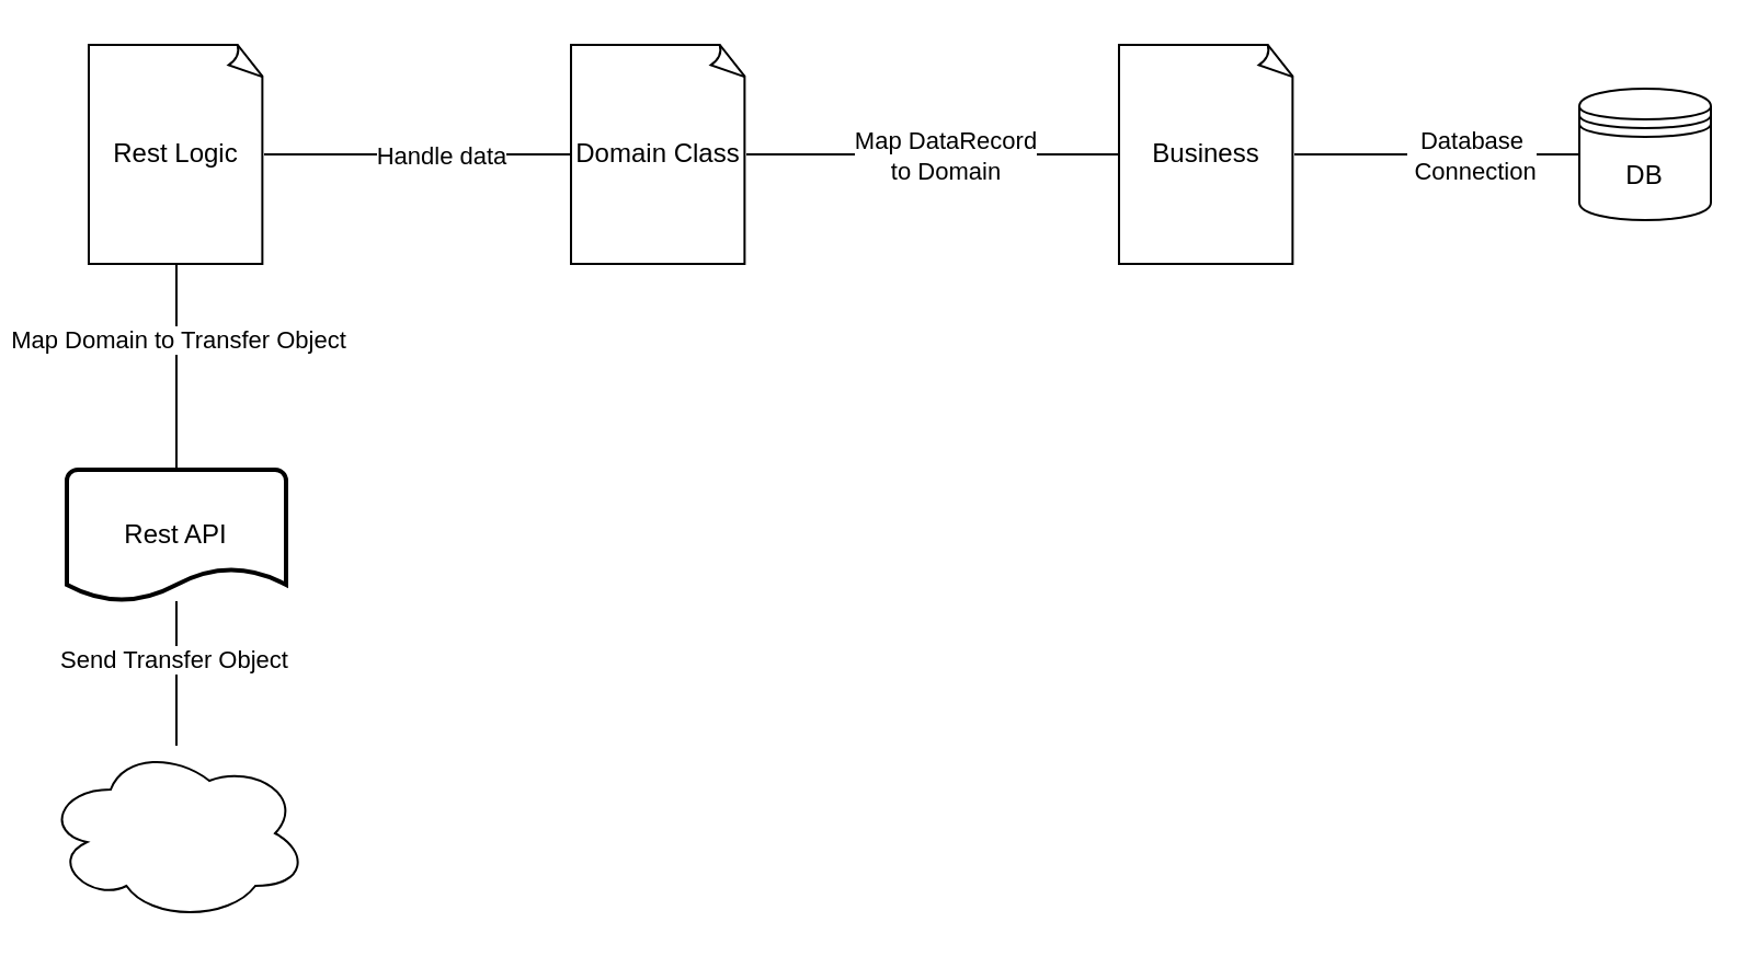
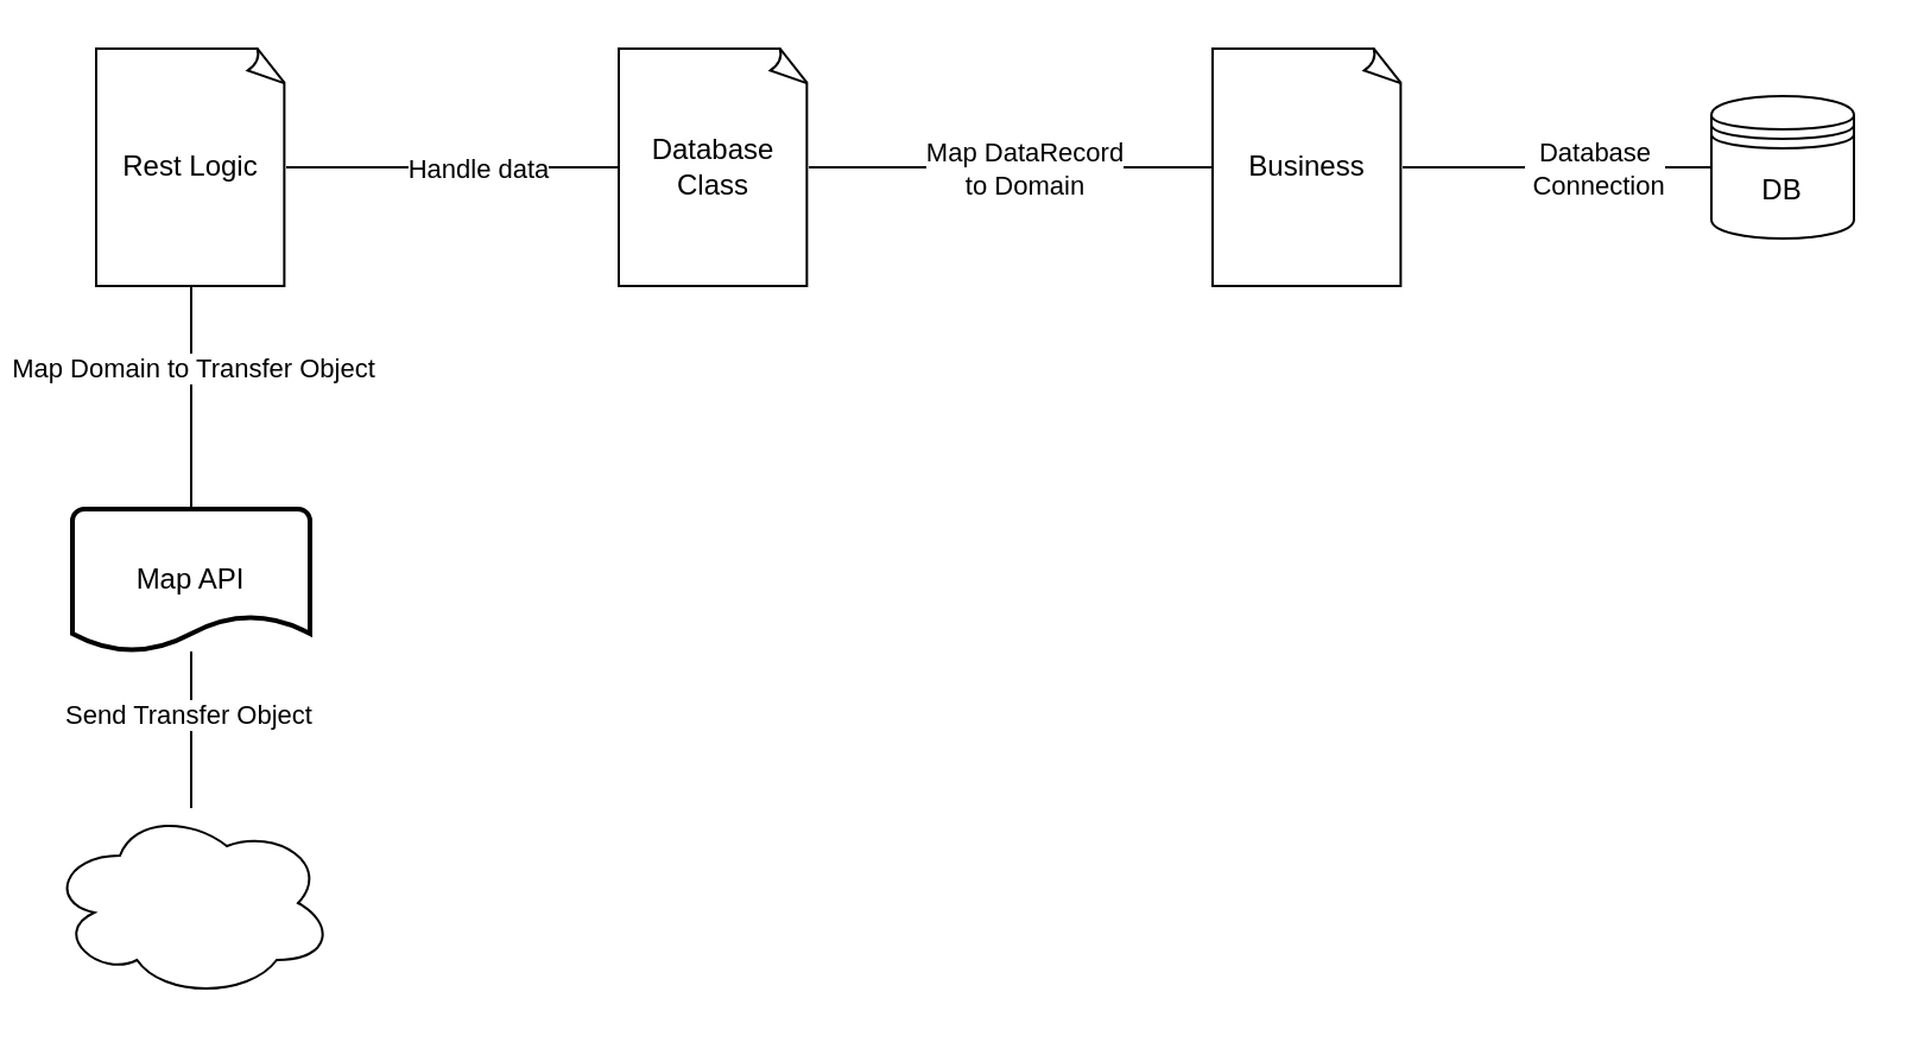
  <mxCell id="0" />
  <mxCell id="1" parent="0" />
  <mxCell id="2" style="edgeStyle=orthogonalEdgeStyle;rounded=0;orthogonalLoop=1;jettySize=auto;html=1;exitX=0;exitY=0.5;exitDx=0;exitDy=0;entryX=1;entryY=0.5;entryDx=0;entryDy=0;entryPerimeter=0;endArrow=none;endFill=0;" edge="1" parent="1" source="4" target="10"><mxGeometry relative="1" as="geometry" /></mxCell>
  <mxCell id="3" value="Database&lt;br&gt;&amp;nbsp;Connection" style="edgeLabel;html=1;align=center;verticalAlign=middle;resizable=0;points=[];" vertex="1" connectable="0" parent="2"><mxGeometry x="0.215" y="-2" relative="1" as="geometry"><mxPoint x="29" y="2" as="offset" /></mxGeometry></mxCell>
  <mxCell id="4" value="DB" style="shape=datastore;whiteSpace=wrap;html=1;" vertex="1" parent="1"><mxGeometry x="720" y="40" width="60" height="60" as="geometry" /></mxCell>
  <mxCell id="5" style="edgeStyle=orthogonalEdgeStyle;rounded=0;orthogonalLoop=1;jettySize=auto;html=1;exitX=0;exitY=0.5;exitDx=0;exitDy=0;exitPerimeter=0;entryX=1;entryY=0.5;entryDx=0;entryDy=0;entryPerimeter=0;endArrow=none;endFill=0;" edge="1" parent="1" source="7" target="13"><mxGeometry relative="1" as="geometry" /></mxCell>
  <mxCell id="6" value="Handle data" style="edgeLabel;html=1;align=center;verticalAlign=middle;resizable=0;points=[];" vertex="1" connectable="0" parent="5"><mxGeometry x="-0.214" y="4" relative="1" as="geometry"><mxPoint x="-5" y="-4" as="offset" /></mxGeometry></mxCell>
- <mxCell id="7" value="Domain Class" style="whiteSpace=wrap;html=1;shape=mxgraph.basic.document" vertex="1" parent="1"><mxGeometry x="260" y="20" width="80" height="100" as="geometry" /></mxCell>
+ <mxCell id="7" value="Database Class" style="whiteSpace=wrap;html=1;shape=mxgraph.basic.document" vertex="1" parent="1"><mxGeometry x="260" y="20" width="80" height="100" as="geometry" /></mxCell>
  <mxCell id="8" style="edgeStyle=orthogonalEdgeStyle;rounded=0;orthogonalLoop=1;jettySize=auto;html=1;exitX=0;exitY=0.5;exitDx=0;exitDy=0;exitPerimeter=0;endArrow=none;endFill=0;" edge="1" parent="1" source="10" target="7"><mxGeometry relative="1" as="geometry" /></mxCell>
  <mxCell id="9" value="Map DataRecord &lt;br&gt;to Domain" style="edgeLabel;html=1;align=center;verticalAlign=middle;resizable=0;points=[];" vertex="1" connectable="0" parent="8"><mxGeometry x="0.2" y="4" relative="1" as="geometry"><mxPoint x="22" y="-4" as="offset" /></mxGeometry></mxCell>
  <mxCell id="10" value="Business" style="whiteSpace=wrap;html=1;shape=mxgraph.basic.document" vertex="1" parent="1"><mxGeometry x="510" y="20" width="80" height="100" as="geometry" /></mxCell>
  <mxCell id="11" style="edgeStyle=orthogonalEdgeStyle;rounded=0;orthogonalLoop=1;jettySize=auto;html=1;exitX=0.5;exitY=1;exitDx=0;exitDy=0;exitPerimeter=0;entryX=0.5;entryY=0;entryDx=0;entryDy=0;entryPerimeter=0;endArrow=none;endFill=0;" edge="1" parent="1" source="13" target="16"><mxGeometry relative="1" as="geometry" /></mxCell>
  <mxCell id="12" value="Map Domain to Transfer Object" style="edgeLabel;html=1;align=center;verticalAlign=middle;resizable=0;points=[];" vertex="1" connectable="0" parent="11"><mxGeometry x="-0.277" relative="1" as="geometry"><mxPoint as="offset" /></mxGeometry></mxCell>
  <mxCell id="13" value="Rest Logic" style="whiteSpace=wrap;html=1;shape=mxgraph.basic.document" vertex="1" parent="1"><mxGeometry x="40" y="20" width="80" height="100" as="geometry" /></mxCell>
  <mxCell id="14" value="" style="edgeStyle=orthogonalEdgeStyle;rounded=0;orthogonalLoop=1;jettySize=auto;html=1;endArrow=none;endFill=0;" edge="1" parent="1" source="16" target="17"><mxGeometry relative="1" as="geometry" /></mxCell>
  <mxCell id="15" value="Send Transfer Object" style="edgeLabel;html=1;align=center;verticalAlign=middle;resizable=0;points=[];" vertex="1" connectable="0" parent="14"><mxGeometry x="-0.208" y="-2" relative="1" as="geometry"><mxPoint as="offset" /></mxGeometry></mxCell>
- <mxCell id="16" value="Rest API" style="strokeWidth=2;html=1;shape=mxgraph.flowchart.document2;whiteSpace=wrap;size=0.25;" vertex="1" parent="1"><mxGeometry x="30" y="214" width="100" height="60" as="geometry" /></mxCell>
+ <mxCell id="16" value="Map API" style="strokeWidth=2;html=1;shape=mxgraph.flowchart.document2;whiteSpace=wrap;size=0.25;" vertex="1" parent="1"><mxGeometry x="30" y="214" width="100" height="60" as="geometry" /></mxCell>
  <mxCell id="17" value="" style="ellipse;shape=cloud;whiteSpace=wrap;html=1;" vertex="1" parent="1"><mxGeometry x="20" y="340" width="120" height="80" as="geometry" /></mxCell>
